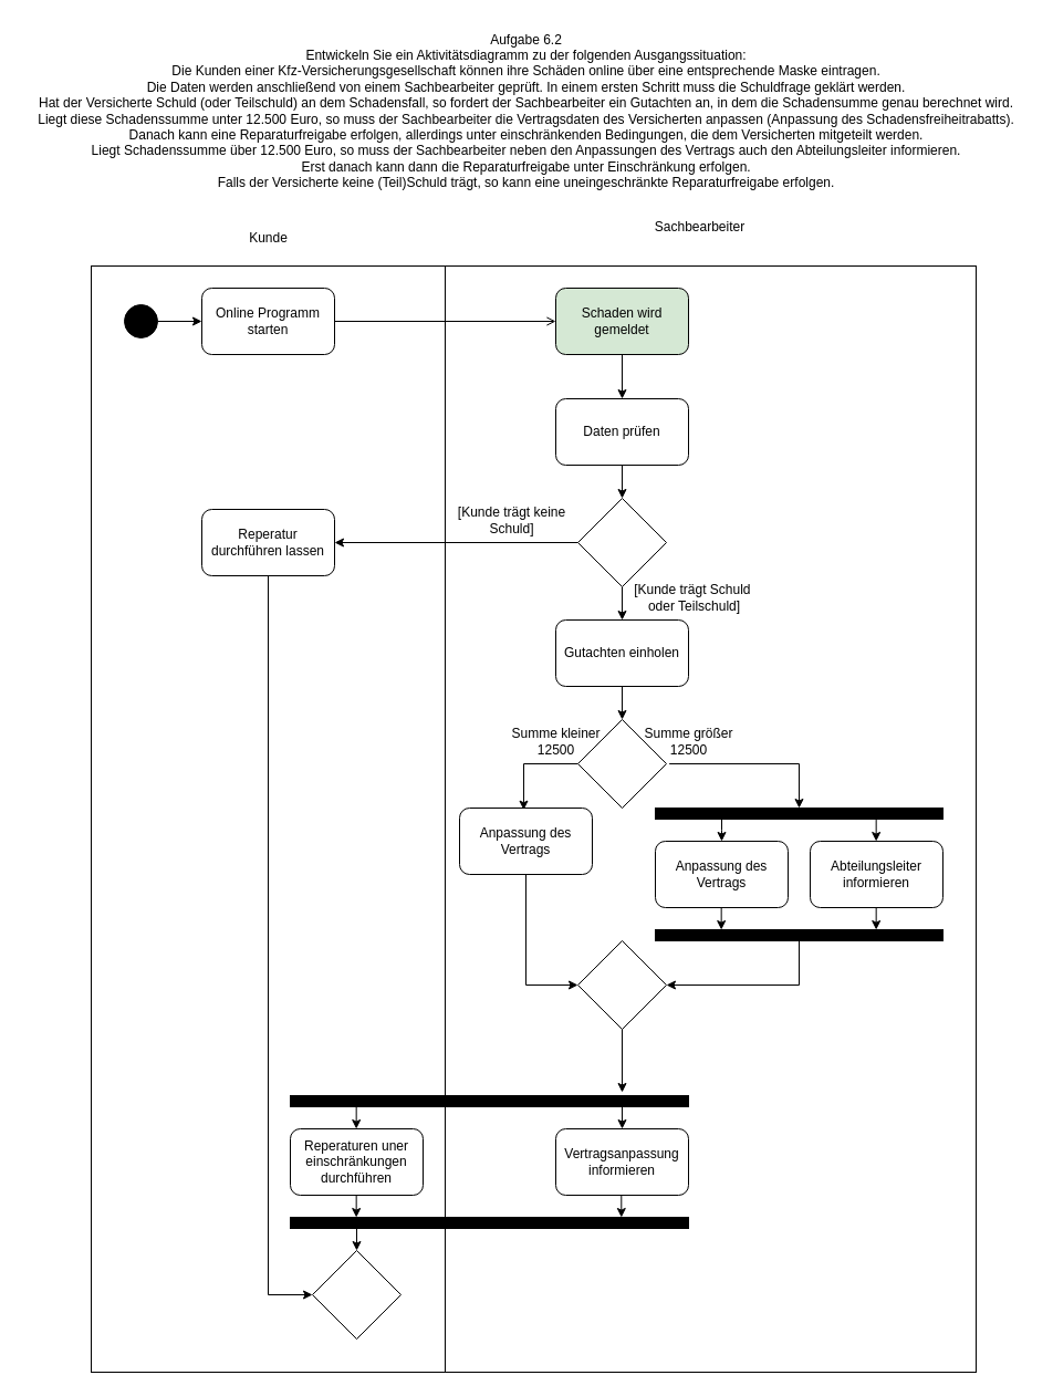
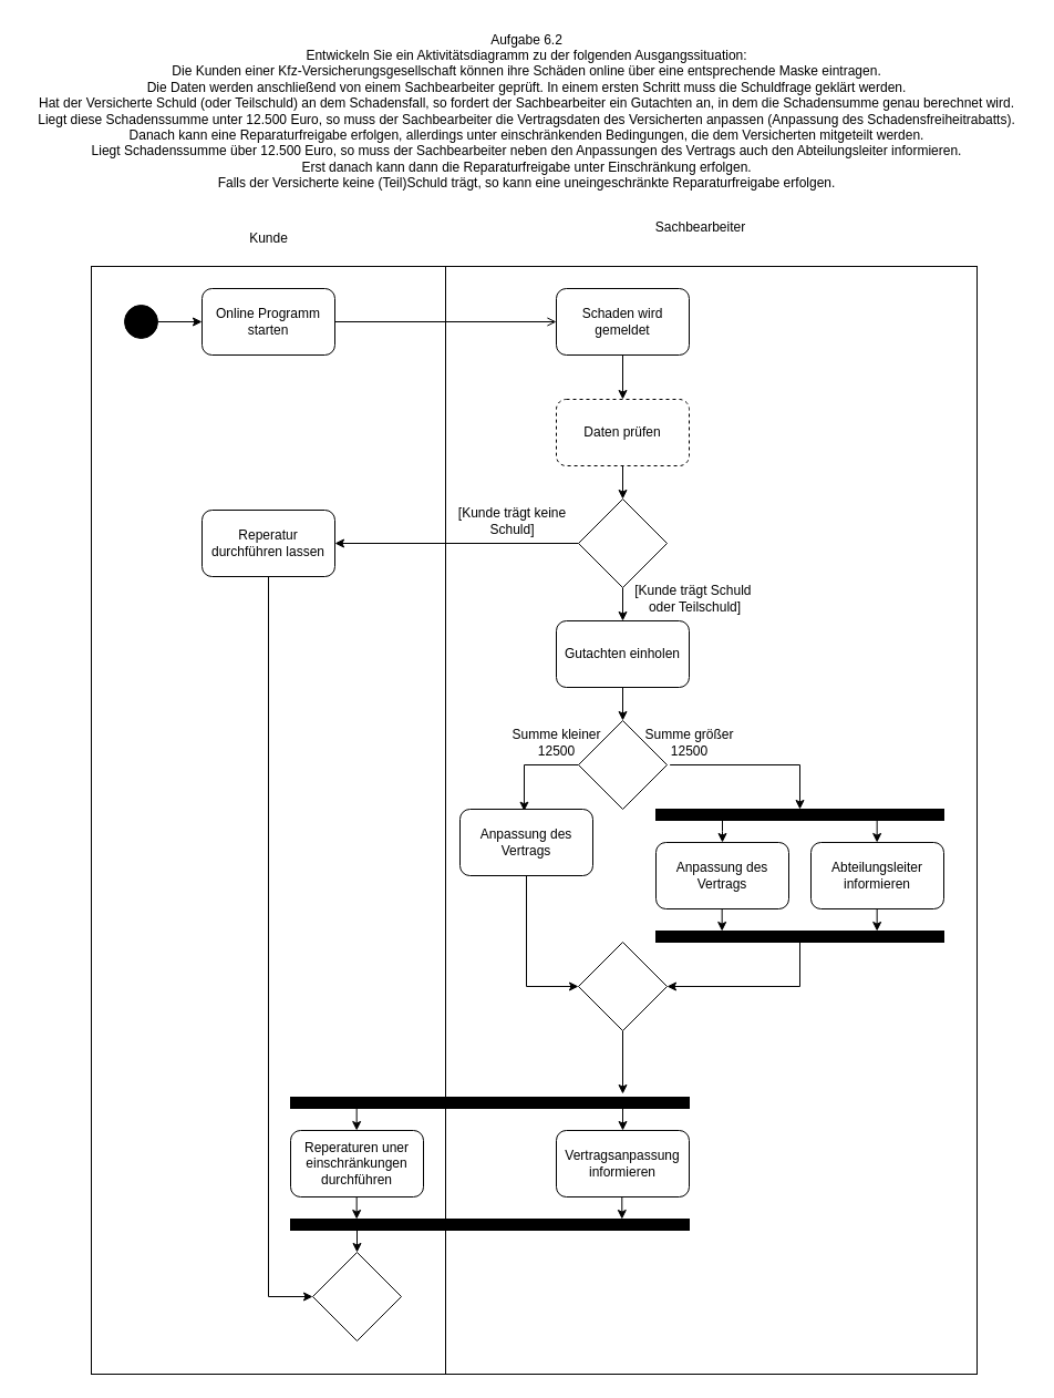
  <mxCell id="0" />
  <mxCell id="1" parent="0" />
  <mxCell id="2" value="" style="rounded=0;whiteSpace=wrap;html=1;connectable=0;" vertex="1" parent="1"><mxGeometry x="82" y="240" width="320" height="1000" as="geometry" /></mxCell>
  <mxCell id="3" value="" style="rounded=0;whiteSpace=wrap;html=1;connectable=0;" vertex="1" parent="1"><mxGeometry x="402" y="240" width="480" height="1000" as="geometry" /></mxCell>
  <mxCell id="4" value="Kunde" style="text;html=1;align=center;verticalAlign=middle;resizable=0;points=[];autosize=1;strokeColor=none;fillColor=none;" vertex="1" parent="1"><mxGeometry x="212" y="200" width="60" height="30" as="geometry" /></mxCell>
  <mxCell id="5" value="Sachbearbeiter" style="text;html=1;align=center;verticalAlign=middle;resizable=0;points=[];autosize=1;strokeColor=none;fillColor=none;" vertex="1" parent="1"><mxGeometry x="582" y="190" width="100" height="30" as="geometry" /></mxCell>
  <mxCell id="6" style="edgeStyle=orthogonalEdgeStyle;rounded=0;orthogonalLoop=1;jettySize=auto;html=1;" edge="1" parent="1" source="7" target="10"><mxGeometry relative="1" as="geometry" /></mxCell>
  <mxCell id="7" value="" style="ellipse;fillColor=strokeColor;html=1;" vertex="1" parent="1"><mxGeometry x="112" y="275" width="30" height="30" as="geometry" /></mxCell>
  <mxCell id="8" value="&lt;div style=&quot;&quot;&gt;Aufgabe 6.2&lt;/div&gt;&lt;div style=&quot;&quot;&gt;Entwickeln Sie ein Aktivitätsdiagramm zu der folgenden Ausgangssituation:&lt;/div&gt;&lt;div style=&quot;&quot;&gt;Die Kunden einer Kfz-Versicherungsgesellschaft können ihre Schäden online über eine entsprechende Maske eintragen.&lt;/div&gt;&lt;div style=&quot;&quot;&gt;Die Daten werden anschließend von einem Sachbearbeiter geprüft. In einem ersten Schritt muss die Schuldfrage geklärt werden.&lt;/div&gt;&lt;div style=&quot;&quot;&gt;Hat der Versicherte Schuld (oder Teilschuld) an dem Schadensfall,&amp;nbsp;&lt;span style=&quot;background-color: transparent; color: light-dark(rgb(0, 0, 0), rgb(255, 255, 255));&quot;&gt;so fordert der Sachbearbeiter ein Gutachten an,&amp;nbsp;&lt;/span&gt;&lt;span style=&quot;background-color: transparent; color: light-dark(rgb(0, 0, 0), rgb(255, 255, 255));&quot;&gt;in dem die Schadensumme genau berechnet wird.&lt;/span&gt;&lt;/div&gt;&lt;div style=&quot;&quot;&gt;Liegt diese Schadenssumme unter 12.500 Euro, so muss der Sachbearbeiter die Vertragsdaten des Versicherten anpassen (Anpassung des Schadensfreiheitrabatts).&lt;/div&gt;&lt;div style=&quot;&quot;&gt;Danach kann eine Reparaturfreigabe erfolgen, allerdings unter einschränkenden Bedingungen, die dem Versicherten mitgeteilt werden.&lt;/div&gt;&lt;div style=&quot;&quot;&gt;Liegt Schadenssumme über 12.500 Euro, so muss der Sachbearbeiter neben den Anpassungen des Vertrags auch den Abteilungsleiter informieren.&lt;/div&gt;&lt;div style=&quot;&quot;&gt;Erst danach kann dann die Reparaturfreigabe unter Einschränkung erfolgen.&lt;/div&gt;&lt;div style=&quot;&quot;&gt;Falls der Versicherte keine (Teil)Schuld trägt, so kann eine uneingeschränkte Reparaturfreigabe erfolgen.&lt;/div&gt;" style="text;html=1;align=center;verticalAlign=middle;resizable=0;points=[];autosize=1;strokeColor=none;fillColor=none;" vertex="1" parent="1"><mxGeometry x="20" y="20" width="910" height="160" as="geometry" /></mxCell>
  <mxCell id="9" style="edgeStyle=orthogonalEdgeStyle;rounded=0;orthogonalLoop=1;jettySize=auto;html=1;entryX=0;entryY=0.5;entryDx=0;entryDy=0;endArrow=open;" edge="1" parent="1" source="10" target="12"><mxGeometry relative="1" as="geometry" /></mxCell>
  <mxCell id="10" value="Online Programm&lt;div&gt;starten&lt;/div&gt;" style="rounded=1;whiteSpace=wrap;html=1;" vertex="1" parent="1"><mxGeometry x="182" y="260" width="120" height="60" as="geometry" /></mxCell>
  <mxCell id="11" value="" style="edgeStyle=orthogonalEdgeStyle;rounded=0;orthogonalLoop=1;jettySize=auto;html=1;" edge="1" parent="1" source="12" target="14"><mxGeometry relative="1" as="geometry" /></mxCell>
- <mxCell id="12" value="Schaden wird&lt;div&gt;gemeldet&lt;/div&gt;" style="rounded=1;whiteSpace=wrap;html=1;fillColor=#d5e8d4;" vertex="1" parent="1"><mxGeometry x="502" y="260" width="120" height="60" as="geometry" /></mxCell>
+ <mxCell id="12" value="Schaden wird&lt;div&gt;gemeldet&lt;/div&gt;" style="rounded=1;whiteSpace=wrap;html=1;" vertex="1" parent="1"><mxGeometry x="502" y="260" width="120" height="60" as="geometry" /></mxCell>
  <mxCell id="13" style="edgeStyle=orthogonalEdgeStyle;rounded=0;orthogonalLoop=1;jettySize=auto;html=1;entryX=0.5;entryY=0;entryDx=0;entryDy=0;" edge="1" parent="1" source="14" target="19"><mxGeometry relative="1" as="geometry" /></mxCell>
- <mxCell id="14" value="Daten prüfen" style="rounded=1;whiteSpace=wrap;html=1;" vertex="1" parent="1"><mxGeometry x="502" y="360" width="120" height="60" as="geometry" /></mxCell>
+ <mxCell id="14" value="Daten prüfen" style="rounded=1;whiteSpace=wrap;html=1;dashed=1;" vertex="1" parent="1"><mxGeometry x="502" y="360" width="120" height="60" as="geometry" /></mxCell>
  <mxCell id="15" style="edgeStyle=orthogonalEdgeStyle;rounded=0;orthogonalLoop=1;jettySize=auto;html=1;entryX=0;entryY=0.5;entryDx=0;entryDy=0;" edge="1" parent="1" source="16" target="46"><mxGeometry relative="1" as="geometry"><mxPoint x="242" y="1170" as="targetPoint" /></mxGeometry></mxCell>
  <mxCell id="16" value="Reperatur&lt;div&gt;durchführen lassen&lt;/div&gt;" style="rounded=1;whiteSpace=wrap;html=1;" vertex="1" parent="1"><mxGeometry x="182" y="460" width="120" height="60" as="geometry" /></mxCell>
  <mxCell id="17" style="edgeStyle=orthogonalEdgeStyle;rounded=0;orthogonalLoop=1;jettySize=auto;html=1;" edge="1" parent="1" source="19" target="16"><mxGeometry relative="1" as="geometry" /></mxCell>
  <mxCell id="18" value="" style="edgeStyle=orthogonalEdgeStyle;rounded=0;orthogonalLoop=1;jettySize=auto;html=1;" edge="1" parent="1" source="19" target="22"><mxGeometry relative="1" as="geometry" /></mxCell>
  <mxCell id="19" value="" style="rhombus;whiteSpace=wrap;html=1;" vertex="1" parent="1"><mxGeometry x="522" y="450" width="80" height="80" as="geometry" /></mxCell>
  <mxCell id="20" value="[Kunde trägt keine&lt;div&gt;Schuld]&lt;/div&gt;" style="text;html=1;align=center;verticalAlign=middle;resizable=0;points=[];autosize=1;strokeColor=none;fillColor=none;" vertex="1" parent="1"><mxGeometry x="402" y="450" width="120" height="40" as="geometry" /></mxCell>
  <mxCell id="21" value="" style="edgeStyle=orthogonalEdgeStyle;rounded=0;orthogonalLoop=1;jettySize=auto;html=1;" edge="1" parent="1" source="22" target="25"><mxGeometry relative="1" as="geometry" /></mxCell>
  <mxCell id="22" value="Gutachten einholen" style="rounded=1;whiteSpace=wrap;html=1;" vertex="1" parent="1"><mxGeometry x="502" y="560" width="120" height="60" as="geometry" /></mxCell>
  <mxCell id="23" value="[Kunde trägt Schuld&amp;nbsp;&lt;div&gt;oder Teilschuld]&lt;/div&gt;" style="text;html=1;align=center;verticalAlign=middle;resizable=0;points=[];autosize=1;strokeColor=none;fillColor=none;" vertex="1" parent="1"><mxGeometry x="562" y="520" width="130" height="40" as="geometry" /></mxCell>
  <mxCell id="24" style="edgeStyle=orthogonalEdgeStyle;rounded=0;orthogonalLoop=1;jettySize=auto;html=1;entryX=0.483;entryY=0.028;entryDx=0;entryDy=0;entryPerimeter=0;exitX=0;exitY=0.5;exitDx=0;exitDy=0;" edge="1" parent="1" source="25" target="27"><mxGeometry relative="1" as="geometry"><mxPoint x="472" y="690" as="targetPoint" /></mxGeometry></mxCell>
  <mxCell id="25" value="" style="rhombus;whiteSpace=wrap;html=1;" vertex="1" parent="1"><mxGeometry x="522" y="650" width="80" height="80" as="geometry" /></mxCell>
  <mxCell id="26" style="edgeStyle=orthogonalEdgeStyle;rounded=0;orthogonalLoop=1;jettySize=auto;html=1;entryX=0;entryY=0.5;entryDx=0;entryDy=0;" edge="1" parent="1" source="27" target="40"><mxGeometry relative="1" as="geometry" /></mxCell>
  <mxCell id="27" value="Anpassung des&lt;div&gt;Vertrags&lt;/div&gt;" style="rounded=1;whiteSpace=wrap;html=1;" vertex="1" parent="1"><mxGeometry x="415" y="730" width="120" height="60" as="geometry" /></mxCell>
  <mxCell id="28" style="edgeStyle=orthogonalEdgeStyle;rounded=0;orthogonalLoop=1;jettySize=auto;html=1;entryX=0.5;entryY=0;entryDx=0;entryDy=0;exitX=1.033;exitY=0.5;exitDx=0;exitDy=0;exitPerimeter=0;" edge="1" parent="1" source="25" target="32"><mxGeometry relative="1" as="geometry"><mxPoint x="652" y="730" as="targetPoint" /><mxPoint x="701" y="688" as="sourcePoint" /><Array as="points"><mxPoint x="722" y="690" /></Array></mxGeometry></mxCell>
  <mxCell id="29" value="Summe kleiner&lt;div&gt;12500&lt;/div&gt;" style="text;html=1;align=center;verticalAlign=middle;resizable=0;points=[];autosize=1;strokeColor=none;fillColor=none;" vertex="1" parent="1"><mxGeometry x="452" y="650" width="100" height="40" as="geometry" /></mxCell>
  <mxCell id="30" value="Summe größer&lt;div&gt;12500&lt;/div&gt;" style="text;html=1;align=center;verticalAlign=middle;resizable=0;points=[];autosize=1;strokeColor=none;fillColor=none;" vertex="1" parent="1"><mxGeometry x="572" y="650" width="100" height="40" as="geometry" /></mxCell>
  <mxCell id="31" style="edgeStyle=orthogonalEdgeStyle;rounded=0;orthogonalLoop=1;jettySize=auto;html=1;entryX=0.5;entryY=0;entryDx=0;entryDy=0;" edge="1" parent="1" source="32" target="34"><mxGeometry relative="1" as="geometry"><Array as="points"><mxPoint x="652" y="750" /><mxPoint x="652" y="750" /></Array></mxGeometry></mxCell>
  <mxCell id="32" value="" style="rounded=0;whiteSpace=wrap;html=1;fillColor=#000000;" vertex="1" parent="1"><mxGeometry x="592" y="730" width="260" height="10" as="geometry" /></mxCell>
  <mxCell id="33" value="Abteilungsleiter&lt;div&gt;informieren&lt;/div&gt;" style="rounded=1;whiteSpace=wrap;html=1;" vertex="1" parent="1"><mxGeometry x="732" y="760" width="120" height="60" as="geometry" /></mxCell>
  <mxCell id="34" value="Anpassung des&lt;div&gt;Vertrags&lt;/div&gt;" style="rounded=1;whiteSpace=wrap;html=1;" vertex="1" parent="1"><mxGeometry x="592" y="760" width="120" height="60" as="geometry" /></mxCell>
  <mxCell id="35" style="edgeStyle=orthogonalEdgeStyle;rounded=0;orthogonalLoop=1;jettySize=auto;html=1;entryX=1;entryY=0.5;entryDx=0;entryDy=0;" edge="1" parent="1" source="36" target="40"><mxGeometry relative="1" as="geometry" /></mxCell>
  <mxCell id="36" value="" style="rounded=0;whiteSpace=wrap;html=1;fillColor=#000000;" vertex="1" parent="1"><mxGeometry x="592" y="840" width="260" height="10" as="geometry" /></mxCell>
  <mxCell id="37" style="edgeStyle=orthogonalEdgeStyle;rounded=0;orthogonalLoop=1;jettySize=auto;html=1;entryX=0.5;entryY=0;entryDx=0;entryDy=0;" edge="1" parent="1"><mxGeometry relative="1" as="geometry"><mxPoint x="791.66" y="740" as="sourcePoint" /><mxPoint x="791.66" y="760" as="targetPoint" /><Array as="points"><mxPoint x="791.66" y="740" /></Array></mxGeometry></mxCell>
  <mxCell id="38" style="edgeStyle=orthogonalEdgeStyle;rounded=0;orthogonalLoop=1;jettySize=auto;html=1;entryX=0.5;entryY=0;entryDx=0;entryDy=0;" edge="1" parent="1"><mxGeometry relative="1" as="geometry"><mxPoint x="791.66" y="820" as="sourcePoint" /><mxPoint x="791.66" y="840" as="targetPoint" /><Array as="points"><mxPoint x="791.66" y="820" /></Array></mxGeometry></mxCell>
  <mxCell id="39" style="edgeStyle=orthogonalEdgeStyle;rounded=0;orthogonalLoop=1;jettySize=auto;html=1;entryX=0.5;entryY=0;entryDx=0;entryDy=0;" edge="1" parent="1"><mxGeometry relative="1" as="geometry"><mxPoint x="651.66" y="820" as="sourcePoint" /><mxPoint x="651.66" y="840" as="targetPoint" /><Array as="points"><mxPoint x="651.66" y="820" /></Array></mxGeometry></mxCell>
  <mxCell id="40" value="" style="rhombus;whiteSpace=wrap;html=1;" vertex="1" parent="1"><mxGeometry x="522" y="850" width="80" height="80" as="geometry" /></mxCell>
  <mxCell id="41" value="" style="rounded=0;whiteSpace=wrap;html=1;fillColor=#000000;" vertex="1" parent="1"><mxGeometry x="262" y="990" width="360" height="10" as="geometry" /></mxCell>
  <mxCell id="42" value="Reperaturen uner&lt;div&gt;einschränkungen durchführen&lt;/div&gt;" style="rounded=1;whiteSpace=wrap;html=1;" vertex="1" parent="1"><mxGeometry x="262" y="1020" width="120" height="60" as="geometry" /></mxCell>
  <mxCell id="43" value="Vertragsanpassung&lt;div&gt;informieren&lt;/div&gt;" style="rounded=1;whiteSpace=wrap;html=1;" vertex="1" parent="1"><mxGeometry x="502" y="1020" width="120" height="60" as="geometry" /></mxCell>
  <mxCell id="44" value="" style="rounded=0;whiteSpace=wrap;html=1;fillColor=#000000;" vertex="1" parent="1"><mxGeometry x="262" y="1100" width="360" height="10" as="geometry" /></mxCell>
  <mxCell id="45" style="edgeStyle=orthogonalEdgeStyle;rounded=0;orthogonalLoop=1;jettySize=auto;html=1;" edge="1" parent="1" source="40"><mxGeometry relative="1" as="geometry"><mxPoint x="562" y="987" as="targetPoint" /><Array as="points"><mxPoint x="562" y="987" /></Array></mxGeometry></mxCell>
  <mxCell id="46" value="" style="rhombus;whiteSpace=wrap;html=1;" vertex="1" parent="1"><mxGeometry x="282" y="1130" width="80" height="80" as="geometry" /></mxCell>
  <mxCell id="47" style="edgeStyle=orthogonalEdgeStyle;rounded=0;orthogonalLoop=1;jettySize=auto;html=1;entryX=0.169;entryY=1;entryDx=0;entryDy=0;entryPerimeter=0;endArrow=none;startFill=1;startArrow=classic;" edge="1" parent="1" source="46" target="44"><mxGeometry relative="1" as="geometry" /></mxCell>
  <mxCell id="48" style="edgeStyle=orthogonalEdgeStyle;rounded=0;orthogonalLoop=1;jettySize=auto;html=1;entryX=0.5;entryY=0;entryDx=0;entryDy=0;" edge="1" parent="1"><mxGeometry relative="1" as="geometry"><mxPoint x="562" y="1000" as="sourcePoint" /><mxPoint x="562" y="1020" as="targetPoint" /><Array as="points"><mxPoint x="562" y="1000" /></Array></mxGeometry></mxCell>
  <mxCell id="49" style="edgeStyle=orthogonalEdgeStyle;rounded=0;orthogonalLoop=1;jettySize=auto;html=1;entryX=0.5;entryY=0;entryDx=0;entryDy=0;" edge="1" parent="1"><mxGeometry relative="1" as="geometry"><mxPoint x="321.66" y="1000" as="sourcePoint" /><mxPoint x="321.66" y="1020" as="targetPoint" /><Array as="points"><mxPoint x="321.66" y="1000" /></Array></mxGeometry></mxCell>
  <mxCell id="50" style="edgeStyle=orthogonalEdgeStyle;rounded=0;orthogonalLoop=1;jettySize=auto;html=1;entryX=0.5;entryY=0;entryDx=0;entryDy=0;" edge="1" parent="1"><mxGeometry relative="1" as="geometry"><mxPoint x="321.66" y="1080" as="sourcePoint" /><mxPoint x="321.66" y="1100" as="targetPoint" /><Array as="points"><mxPoint x="321.66" y="1080" /></Array></mxGeometry></mxCell>
  <mxCell id="51" style="edgeStyle=orthogonalEdgeStyle;rounded=0;orthogonalLoop=1;jettySize=auto;html=1;entryX=0.5;entryY=0;entryDx=0;entryDy=0;" edge="1" parent="1"><mxGeometry relative="1" as="geometry"><mxPoint x="561.31" y="1080" as="sourcePoint" /><mxPoint x="561.31" y="1100" as="targetPoint" /><Array as="points"><mxPoint x="561.31" y="1080" /></Array></mxGeometry></mxCell>
